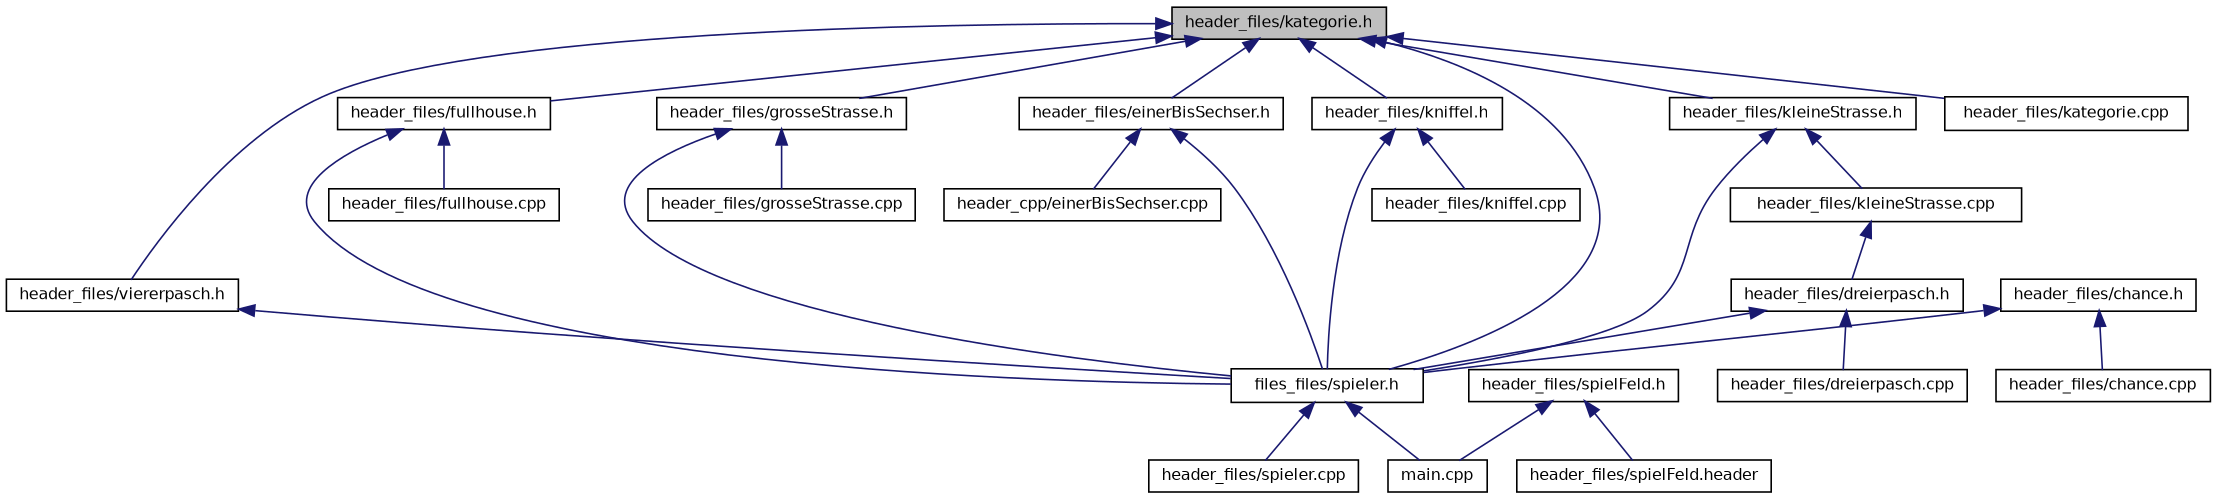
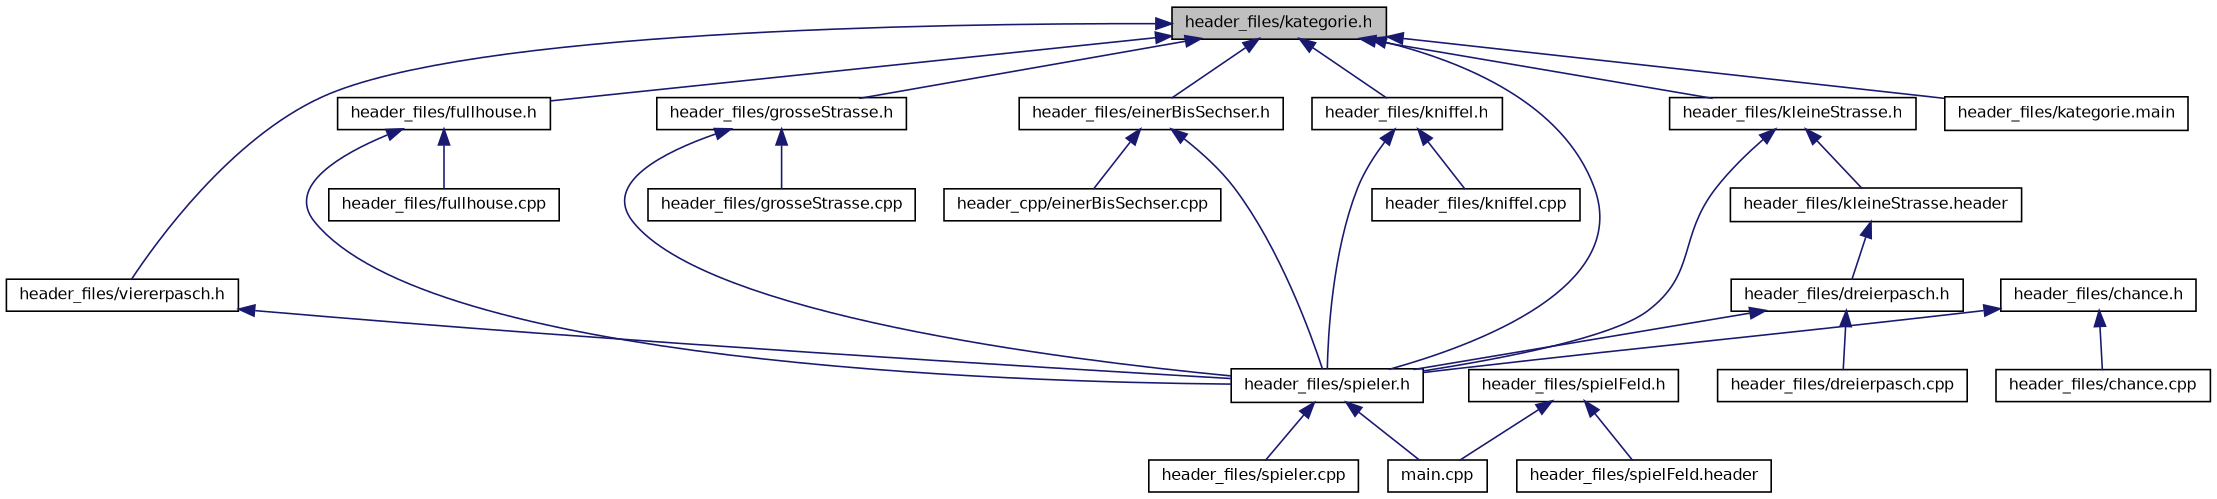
  digraph {
    node [color=black fillcolor=white fontname=Helvetica fontsize=10 shape=record style=filled]
    edge [color=midnightblue dir=back fontname=Helvetica fontsize=10 labelfontname=Helvetica labelfontsize=10 style=solid]
    n1 [fillcolor=grey75 fontcolor=black height=0.2 label="header_files/kategorie.h" width=0.4]
-   n2 [height=0.2 label="files_files/spieler.h" width=0.4]
+   n2 [height=0.2 label="header_files/spieler.h" width=0.4]
    n3 [height=0.2 label="header_files/einerBisSechser.h" width=0.4]
    n4 [height=0.2 label="header_files/fullhouse.h" width=0.4]
    n5 [height=0.2 label="header_files/grosseStrasse.h" width=0.4]
-   n6 [height=0.2 label="header_files/kategorie.cpp" width=0.4]
+   n6 [height=0.2 label="header_files/kategorie.main" width=0.4]
    n7 [height=0.2 label="header_files/kleineStrasse.h" width=0.4]
    n8 [height=0.2 label="header_files/kniffel.h" width=0.4]
    n9 [height=0.2 label="header_files/viererpasch.h" width=0.4]
    n10 [height=0.2 label="header_files/chance.h" width=0.4]
    n11 [height=0.2 label="header_files/chance.cpp" width=0.4]
    n12 [height=0.2 label="header_files/spieler.cpp" width=0.4]
    n13 [height=0.2 label="main.cpp" width=0.4]
    n14 [height=0.2 label="header_files/dreierpasch.h" width=0.4]
    n15 [height=0.2 label="header_files/dreierpasch.cpp" width=0.4]
    n16 [height=0.2 label="header_cpp/einerBisSechser.cpp" width=0.4]
    n17 [height=0.2 label="header_files/fullhouse.cpp" width=0.4]
    n18 [height=0.2 label="header_files/grosseStrasse.cpp" width=0.4]
-   n19 [height=0.2 label="header_files/kleineStrasse.cpp" width=0.4]
+   n19 [height=0.2 label="header_files/kleineStrasse.header" width=0.4]
    n20 [height=0.2 label="header_files/kniffel.cpp" width=0.4]
    n21 [height=0.2 label="header_files/spielFeld.h" width=0.4]
    n22 [height=0.2 label="header_files/spielFeld.header" width=0.4]
    n1 -> n2
    n1 -> n3
    n1 -> n4
    n1 -> n5
    n1 -> n6
    n1 -> n7
    n1 -> n8
    n1 -> n9
    n2 -> n12
    n2 -> n13
    n3 -> n2
    n3 -> n16
    n4 -> n2
    n4 -> n17
    n5 -> n2
    n5 -> n18
    n7 -> n2
    n7 -> n19
    n8 -> n2
    n8 -> n20
    n9 -> n2
    n10 -> n2
    n10 -> n11
    n14 -> n2
    n14 -> n15
    n19 -> n14
    n21 -> n13
    n21 -> n22
  }
